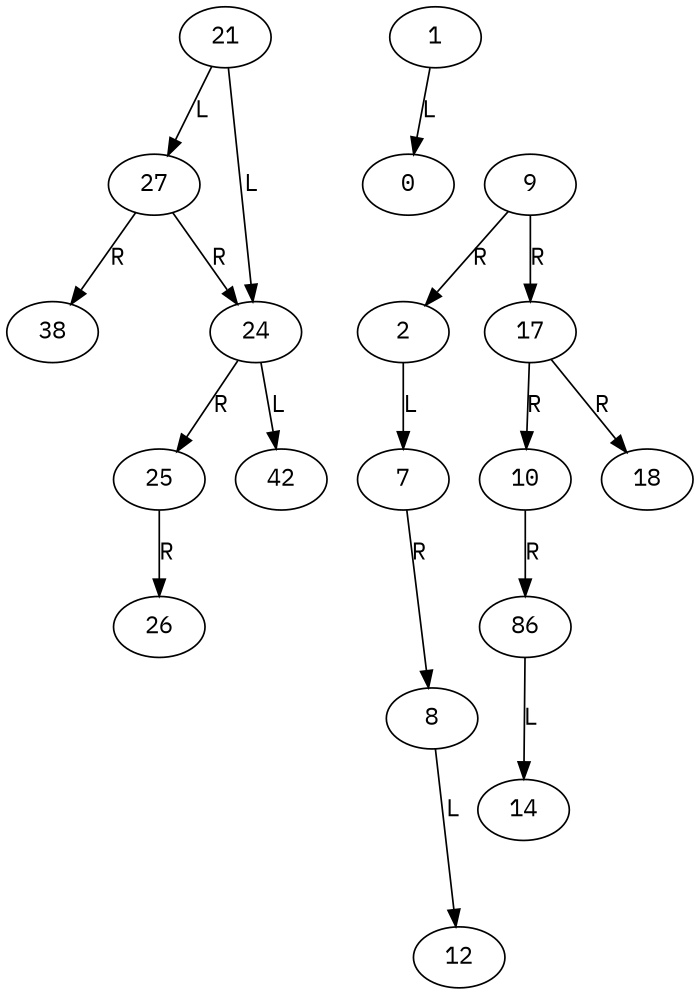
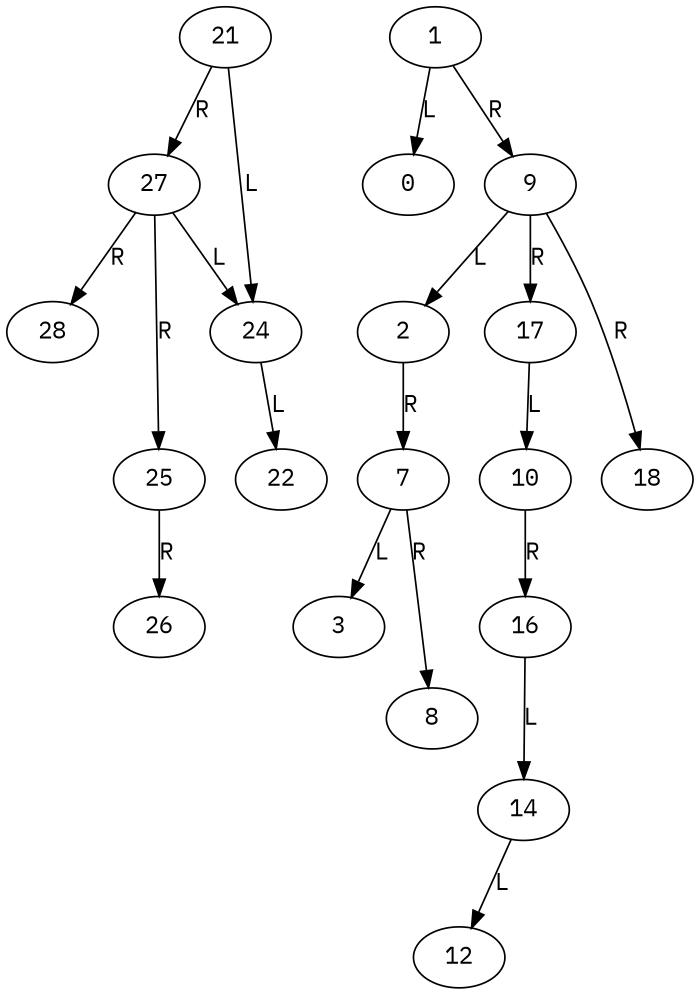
  digraph {
    fontname="IBM Plex Mono"
    node [fontname="IBM Plex Mono"]
    edge [fontname="IBM Plex Mono"]
    21
    27
    24
    1
    0
    9
-   28 [label=38]
+   28
    2
    17
-   22 [label=42]
+   22
    25
    7
    10
    18
    26
+   3
    8
-   16 [label=86]
+   16
    14
    12
-   21 -> 27 [label=L]
+   21 -> 27 [label=R]
    21 -> 24 [label=L]
-   27 -> 24 [label=R]
+   27 -> 24 [label=L]
    27 -> 28 [label=R]
    24 -> 22 [label=L]
-   24 -> 25 [label=R]
+   27 -> 25 [label=R]
    1 -> 0 [label=L]
-   9 -> 2 [label=R]
+   1 -> 9 [label=R]
+   9 -> 2 [label=L]
    9 -> 17 [label=R]
-   2 -> 7 [label=L]
-   17 -> 10 [label=R]
-   17 -> 18 [label=R]
+   2 -> 7 [label=R]
+   17 -> 10 [label=L]
+   9 -> 18 [label=R]
    25 -> 26 [label=R]
+   7 -> 3 [label=L]
    7 -> 8 [label=R]
    10 -> 16 [label=R]
    16 -> 14 [label=L]
-   8 -> 12 [label=L]
+   14 -> 12 [label=L]
  }
